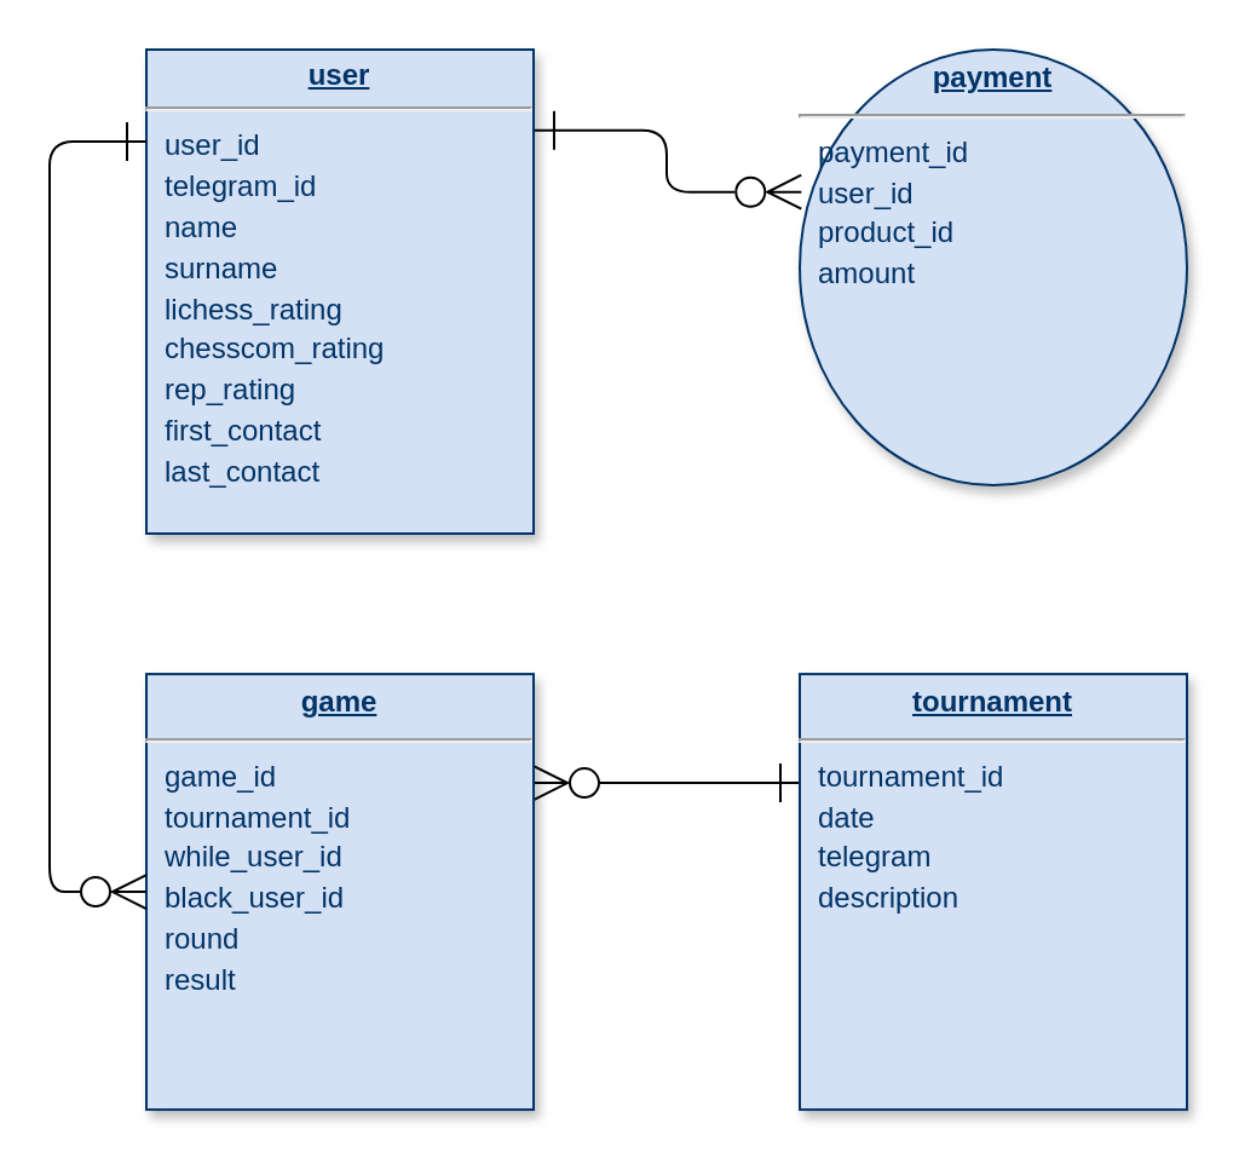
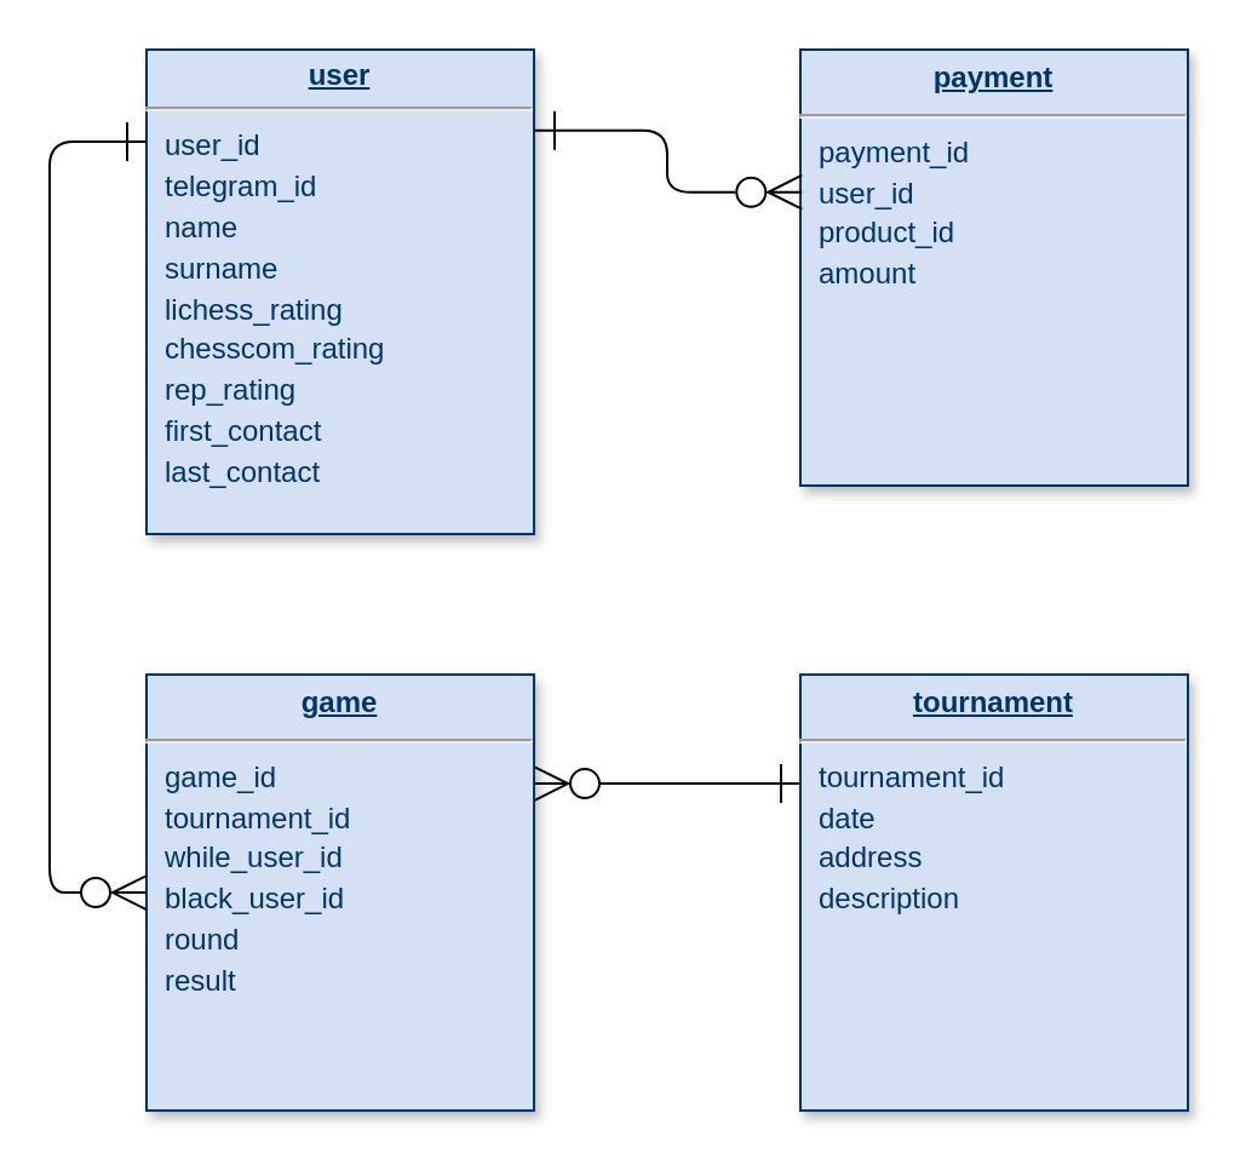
  <mxCell id="0" />
  <mxCell id="1" parent="0" />
- <mxCell id="2" value="&lt;p style=&quot;margin: 4px 0px 0px; text-align: center; text-decoration: underline; line-height: 140%;&quot;&gt;&lt;strong&gt;payment&lt;/strong&gt;&lt;/p&gt;&lt;hr&gt;&lt;p style=&quot;margin: 0px 0px 0px 8px; line-height: 140%;&quot;&gt;payment_id&lt;/p&gt;&lt;p style=&quot;margin: 0px 0px 0px 8px; line-height: 140%;&quot;&gt;user_id&lt;/p&gt;&lt;p style=&quot;margin: 0px 0px 0px 8px; line-height: 140%;&quot;&gt;product_id&lt;/p&gt;&lt;p style=&quot;margin: 0px 0px 0px 8px; line-height: 140%;&quot;&gt;amount&lt;/p&gt;" style="ellipse;verticalAlign=top;align=left;overflow=fill;fontSize=12;fontFamily=Helvetica;html=1;strokeColor=#003366;shadow=1;fillColor=#D4E1F5;fontColor=#003366;" parent="1" vertex="1"><mxGeometry x="330" y="20" width="160.0" height="180" as="geometry" /></mxCell>
+ <mxCell id="2" value="&lt;p style=&quot;margin: 4px 0px 0px; text-align: center; text-decoration: underline; line-height: 140%;&quot;&gt;&lt;strong&gt;payment&lt;/strong&gt;&lt;/p&gt;&lt;hr&gt;&lt;p style=&quot;margin: 0px 0px 0px 8px; line-height: 140%;&quot;&gt;payment_id&lt;/p&gt;&lt;p style=&quot;margin: 0px 0px 0px 8px; line-height: 140%;&quot;&gt;user_id&lt;/p&gt;&lt;p style=&quot;margin: 0px 0px 0px 8px; line-height: 140%;&quot;&gt;product_id&lt;/p&gt;&lt;p style=&quot;margin: 0px 0px 0px 8px; line-height: 140%;&quot;&gt;amount&lt;/p&gt;" style="verticalAlign=top;align=left;overflow=fill;fontSize=12;fontFamily=Helvetica;html=1;strokeColor=#003366;shadow=1;fillColor=#D4E1F5;fontColor=#003366" parent="1" vertex="1"><mxGeometry x="330" y="20" width="160.0" height="180" as="geometry" /></mxCell>
  <mxCell id="3" value="&lt;p style=&quot;text-align: center; margin: 4px 0px 0px; text-decoration: underline;&quot;&gt;&lt;strong&gt;user&lt;/strong&gt;&lt;/p&gt;&lt;hr style=&quot;text-align: center;&quot;&gt;&lt;p style=&quot;margin: 0px 0px 0px 8px; line-height: 140%;&quot;&gt;user_id&lt;/p&gt;&lt;p style=&quot;margin: 0px 0px 0px 8px; line-height: 140%;&quot;&gt;telegram_id&lt;/p&gt;&lt;p style=&quot;margin: 0px 0px 0px 8px; line-height: 140%;&quot;&gt;name&lt;/p&gt;&lt;p style=&quot;margin: 0px 0px 0px 8px; line-height: 140%;&quot;&gt;surname&lt;/p&gt;&lt;p style=&quot;margin: 0px 0px 0px 8px; line-height: 140%;&quot;&gt;lichess_rating&lt;/p&gt;&lt;p style=&quot;margin: 0px 0px 0px 8px; line-height: 140%;&quot;&gt;chesscom_rating&lt;/p&gt;&lt;p style=&quot;margin: 0px 0px 0px 8px; line-height: 140%;&quot;&gt;rep_rating&lt;/p&gt;&lt;p style=&quot;margin: 0px 0px 0px 8px; line-height: 140%;&quot;&gt;first_contact&lt;/p&gt;&lt;p style=&quot;margin: 0px 0px 0px 8px; line-height: 140%;&quot;&gt;last_contact&lt;/p&gt;&lt;p&gt;&lt;/p&gt;" style="verticalAlign=top;align=left;overflow=fill;fontSize=12;fontFamily=Helvetica;html=1;strokeColor=#003366;shadow=1;fillColor=#D4E1F5;fontColor=#003366;rounded=0;" parent="1" vertex="1"><mxGeometry x="60" y="20" width="160" height="200" as="geometry" /></mxCell>
  <mxCell id="4" value="" style="endArrow=ERzeroToMany;endSize=12;startArrow=ERone;startSize=14;startFill=0;edgeStyle=orthogonalEdgeStyle;exitX=1.003;exitY=0.167;rounded=1;endFill=0;exitDx=0;exitDy=0;exitPerimeter=0;curved=0;entryX=0.004;entryY=0.327;entryDx=0;entryDy=0;entryPerimeter=0;" parent="1" source="3" target="2" edge="1"><mxGeometry x="769.36" y="450" as="geometry"><mxPoint x="249.36" y="-61.96" as="sourcePoint" /><mxPoint x="409.36" y="-61.96" as="targetPoint" /></mxGeometry></mxCell>
  <mxCell id="5" style="edgeStyle=orthogonalEdgeStyle;rounded=0;orthogonalLoop=1;jettySize=auto;html=1;exitX=0;exitY=0.25;exitDx=0;exitDy=0;entryX=1;entryY=0.25;entryDx=0;entryDy=0;endSize=12;startSize=14;endArrow=ERzeroToMany;endFill=0;startArrow=ERone;startFill=0;" edge="1" parent="1" source="6" target="7"><mxGeometry relative="1" as="geometry" /></mxCell>
- <mxCell id="6" value="&lt;p style=&quot;margin: 4px 0px 0px; text-align: center; text-decoration: underline; line-height: 140%;&quot;&gt;&lt;strong&gt;tournament&lt;/strong&gt;&lt;/p&gt;&lt;hr&gt;&lt;p style=&quot;margin: 0px 0px 0px 8px; line-height: 140%;&quot;&gt;tournament_id&lt;/p&gt;&lt;p style=&quot;margin: 0px 0px 0px 8px; line-height: 140%;&quot;&gt;date&lt;/p&gt;&lt;p style=&quot;margin: 0px 0px 0px 8px; line-height: 140%;&quot;&gt;telegram&lt;/p&gt;&lt;p style=&quot;margin: 0px 0px 0px 8px; line-height: 140%;&quot;&gt;description&lt;/p&gt;" style="verticalAlign=top;align=left;overflow=fill;fontSize=12;fontFamily=Helvetica;html=1;strokeColor=#003366;shadow=1;fillColor=#D4E1F5;fontColor=#003366" vertex="1" parent="1"><mxGeometry x="330" y="278.04" width="160.0" height="180" as="geometry" /></mxCell>
+ <mxCell id="6" value="&lt;p style=&quot;margin: 4px 0px 0px; text-align: center; text-decoration: underline; line-height: 140%;&quot;&gt;&lt;strong&gt;tournament&lt;/strong&gt;&lt;/p&gt;&lt;hr&gt;&lt;p style=&quot;margin: 0px 0px 0px 8px; line-height: 140%;&quot;&gt;tournament_id&lt;/p&gt;&lt;p style=&quot;margin: 0px 0px 0px 8px; line-height: 140%;&quot;&gt;date&lt;/p&gt;&lt;p style=&quot;margin: 0px 0px 0px 8px; line-height: 140%;&quot;&gt;address&lt;/p&gt;&lt;p style=&quot;margin: 0px 0px 0px 8px; line-height: 140%;&quot;&gt;description&lt;/p&gt;" style="verticalAlign=top;align=left;overflow=fill;fontSize=12;fontFamily=Helvetica;html=1;strokeColor=#003366;shadow=1;fillColor=#D4E1F5;fontColor=#003366" vertex="1" parent="1"><mxGeometry x="330" y="278.04" width="160.0" height="180" as="geometry" /></mxCell>
  <mxCell id="7" value="&lt;p style=&quot;margin: 4px 0px 0px; text-align: center; text-decoration: underline; line-height: 140%;&quot;&gt;&lt;b&gt;game&lt;/b&gt;&lt;/p&gt;&lt;hr&gt;&lt;p style=&quot;margin: 0px 0px 0px 8px; line-height: 140%;&quot;&gt;game_id&lt;/p&gt;&lt;p style=&quot;margin: 0px 0px 0px 8px; line-height: 140%;&quot;&gt;tournament_id&lt;/p&gt;&lt;p style=&quot;margin: 0px 0px 0px 8px; line-height: 140%;&quot;&gt;while_user_id&lt;/p&gt;&lt;p style=&quot;margin: 0px 0px 0px 8px; line-height: 140%;&quot;&gt;black_user_id&lt;/p&gt;&lt;p style=&quot;margin: 0px 0px 0px 8px; line-height: 140%;&quot;&gt;round&lt;/p&gt;&lt;p style=&quot;margin: 0px 0px 0px 8px; line-height: 140%;&quot;&gt;result&lt;/p&gt;&lt;p style=&quot;margin: 0px 0px 0px 8px; line-height: 140%;&quot;&gt;&lt;br&gt;&lt;/p&gt;" style="verticalAlign=top;align=left;overflow=fill;fontSize=12;fontFamily=Helvetica;html=1;strokeColor=#003366;shadow=1;fillColor=#D4E1F5;fontColor=#003366" vertex="1" parent="1"><mxGeometry x="60" y="278.04" width="160.0" height="180" as="geometry" /></mxCell>
  <mxCell id="8" style="edgeStyle=orthogonalEdgeStyle;rounded=1;orthogonalLoop=1;jettySize=auto;html=1;curved=0;startArrow=ERone;startFill=0;endSize=12;startSize=14;endArrow=ERzeroToMany;endFill=0;" edge="1" parent="1"><mxGeometry relative="1" as="geometry"><mxPoint x="60" y="58.04" as="sourcePoint" /><mxPoint x="60" y="368.04" as="targetPoint" /><Array as="points"><mxPoint x="20" y="58.04" /><mxPoint x="20" y="368.04" /><mxPoint x="60" y="368.04" /></Array></mxGeometry></mxCell>
